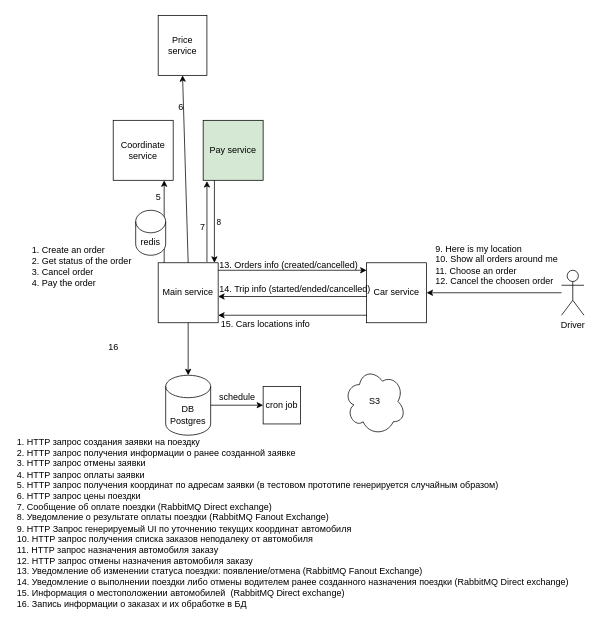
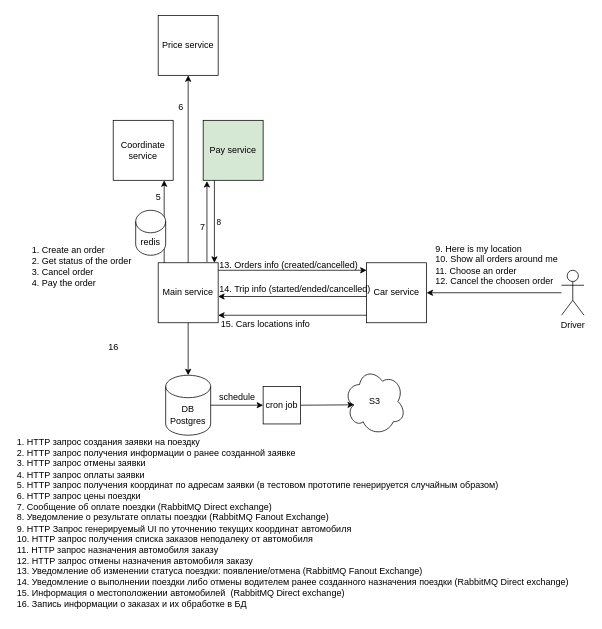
  <mxCell id="0" />
  <mxCell id="1" parent="0" />
  <mxCell id="2" value="Main service" style="whiteSpace=wrap;html=1;aspect=fixed;" parent="1" vertex="1"><mxGeometry x="210" y="350" width="80" height="80" as="geometry" /></mxCell>
  <mxCell id="3" value="Car service" style="whiteSpace=wrap;html=1;aspect=fixed;" parent="1" vertex="1"><mxGeometry x="488" y="350" width="80" height="80" as="geometry" /></mxCell>
  <mxCell id="4" value="Coordinate service" style="whiteSpace=wrap;html=1;aspect=fixed;" parent="1" vertex="1"><mxGeometry x="150" y="160" width="80" height="80" as="geometry" /></mxCell>
- <mxCell id="5" value="Price service" style="whiteSpace=wrap;html=1;aspect=fixed;" parent="1" vertex="1"><mxGeometry x="210" y="20" width="65" height="80" as="geometry" /></mxCell>
+ <mxCell id="5" value="Price service" style="whiteSpace=wrap;html=1;aspect=fixed;" parent="1" vertex="1"><mxGeometry x="210" y="20" width="80" height="80" as="geometry" /></mxCell>
  <mxCell id="6" value="Driver" style="shape=umlActor;verticalLabelPosition=bottom;verticalAlign=top;html=1;outlineConnect=0;" parent="1" vertex="1"><mxGeometry x="748" y="360" width="30" height="60" as="geometry" /></mxCell>
  <mxCell id="7" value="" style="endArrow=classic;html=1;rounded=0;entryX=1;entryY=0.5;entryDx=0;entryDy=0;" parent="1" source="6" target="3" edge="1"><mxGeometry width="50" height="50" relative="1" as="geometry"><mxPoint x="268" y="410" as="sourcePoint" /><mxPoint x="318" y="360" as="targetPoint" /></mxGeometry></mxCell>
  <mxCell id="8" value="1. Create an order&lt;div&gt;2. Get status of the order&lt;/div&gt;&lt;div&gt;3. Cancel order&lt;/div&gt;&lt;div&gt;4. Pay the order&lt;/div&gt;" style="text;html=1;align=left;verticalAlign=middle;resizable=0;points=[];autosize=1;strokeColor=none;fillColor=none;" parent="1" vertex="1"><mxGeometry x="40" y="320" width="160" height="70" as="geometry" /></mxCell>
  <mxCell id="9" value="Pay service" style="whiteSpace=wrap;html=1;aspect=fixed;fillColor=#d5e8d4;" parent="1" vertex="1"><mxGeometry x="270" y="160" width="80" height="80" as="geometry" /></mxCell>
  <mxCell id="10" value="" style="endArrow=classic;html=1;rounded=0;entryX=0.75;entryY=1;entryDx=0;entryDy=0;exitX=0;exitY=0;exitDx=0;exitDy=0;" parent="1" edge="1"><mxGeometry width="50" height="50" relative="1" as="geometry"><mxPoint x="218" y="350" as="sourcePoint" /><mxPoint x="218" y="240" as="targetPoint" /></mxGeometry></mxCell>
  <mxCell id="11" value="" style="endArrow=classic;html=1;rounded=0;entryX=0.5;entryY=1;entryDx=0;entryDy=0;exitX=0.5;exitY=0;exitDx=0;exitDy=0;" parent="1" source="2" target="5" edge="1"><mxGeometry width="50" height="50" relative="1" as="geometry"><mxPoint x="230" y="410" as="sourcePoint" /><mxPoint x="280" y="360" as="targetPoint" /></mxGeometry></mxCell>
  <mxCell id="12" value="" style="endArrow=classic;html=1;rounded=0;entryX=0.138;entryY=1.013;entryDx=0;entryDy=0;entryPerimeter=0;exitX=0.888;exitY=-0.012;exitDx=0;exitDy=0;exitPerimeter=0;" parent="1" edge="1"><mxGeometry width="50" height="50" relative="1" as="geometry"><mxPoint x="275.04" y="349.04" as="sourcePoint" /><mxPoint x="275.04" y="241.04" as="targetPoint" /></mxGeometry></mxCell>
  <mxCell id="13" value="" style="endArrow=classic;html=1;rounded=0;exitX=0.25;exitY=1;exitDx=0;exitDy=0;entryX=1;entryY=0;entryDx=0;entryDy=0;" parent="1" edge="1"><mxGeometry width="50" height="50" relative="1" as="geometry"><mxPoint x="285" y="240" as="sourcePoint" /><mxPoint x="285" y="350" as="targetPoint" /></mxGeometry></mxCell>
  <mxCell id="14" value="8" style="edgeLabel;html=1;align=center;verticalAlign=middle;resizable=0;points=[];" parent="13" vertex="1" connectable="0"><mxGeometry y="5" relative="1" as="geometry"><mxPoint as="offset" /></mxGeometry></mxCell>
  <mxCell id="15" value="redis" style="shape=cylinder3;whiteSpace=wrap;html=1;boundedLbl=1;backgroundOutline=1;size=15;" parent="1" vertex="1"><mxGeometry x="180" y="280" width="40" height="60" as="geometry" /></mxCell>
  <mxCell id="16" value="9. Here is my location&lt;div&gt;10. Show all orders around me&lt;/div&gt;&lt;div&gt;11. Choose an order&lt;/div&gt;&lt;div&gt;12. Cancel the choosen order&lt;/div&gt;" style="text;html=1;align=left;verticalAlign=middle;resizable=0;points=[];autosize=1;strokeColor=none;fillColor=none;" parent="1" vertex="1"><mxGeometry x="578" y="318" width="190" height="70" as="geometry" /></mxCell>
  <mxCell id="17" value="5" style="text;html=1;align=center;verticalAlign=middle;resizable=0;points=[];autosize=1;strokeColor=none;fillColor=none;" parent="1" vertex="1"><mxGeometry x="195" y="248" width="30" height="30" as="geometry" /></mxCell>
  <mxCell id="18" value="6" style="text;html=1;align=center;verticalAlign=middle;resizable=0;points=[];autosize=1;strokeColor=none;fillColor=none;" parent="1" vertex="1"><mxGeometry x="225" y="128" width="30" height="30" as="geometry" /></mxCell>
  <mxCell id="19" value="7" style="text;html=1;align=center;verticalAlign=middle;resizable=0;points=[];autosize=1;strokeColor=none;fillColor=none;" parent="1" vertex="1"><mxGeometry x="254" y="288" width="30" height="30" as="geometry" /></mxCell>
  <mxCell id="20" value="" style="endArrow=classic;html=1;rounded=0;entryX=0;entryY=0.5;entryDx=0;entryDy=0;exitX=1;exitY=0.5;exitDx=0;exitDy=0;" parent="1" edge="1"><mxGeometry width="50" height="50" relative="1" as="geometry"><mxPoint x="290" y="360" as="sourcePoint" /><mxPoint x="488" y="360" as="targetPoint" /></mxGeometry></mxCell>
  <mxCell id="21" value="13. Orders info (created/cancelled)" style="text;html=1;align=left;verticalAlign=middle;resizable=0;points=[];autosize=1;strokeColor=none;fillColor=none;" parent="1" vertex="1"><mxGeometry x="290" y="338" width="210" height="30" as="geometry" /></mxCell>
  <mxCell id="22" value="" style="endArrow=classic;html=1;rounded=0;exitX=0;exitY=0.75;exitDx=0;exitDy=0;entryX=1;entryY=0.75;entryDx=0;entryDy=0;" parent="1" edge="1"><mxGeometry width="50" height="50" relative="1" as="geometry"><mxPoint x="488" y="395" as="sourcePoint" /><mxPoint x="290" y="395" as="targetPoint" /></mxGeometry></mxCell>
  <mxCell id="23" value="14. Trip info (started/ended/cancelled)" style="text;html=1;align=left;verticalAlign=middle;resizable=0;points=[];autosize=1;strokeColor=none;fillColor=none;" parent="1" vertex="1"><mxGeometry x="290" y="370" width="220" height="30" as="geometry" /></mxCell>
  <mxCell id="24" value="DB Postgres" style="shape=cylinder3;whiteSpace=wrap;html=1;boundedLbl=1;backgroundOutline=1;size=15;" parent="1" vertex="1"><mxGeometry x="220" y="500" width="60" height="80" as="geometry" /></mxCell>
  <mxCell id="25" value="" style="endArrow=classic;html=1;rounded=0;entryX=0.5;entryY=0;entryDx=0;entryDy=0;entryPerimeter=0;exitX=0.5;exitY=1;exitDx=0;exitDy=0;" parent="1" source="2" target="24" edge="1"><mxGeometry width="50" height="50" relative="1" as="geometry"><mxPoint x="230" y="410" as="sourcePoint" /><mxPoint x="280" y="360" as="targetPoint" /></mxGeometry></mxCell>
  <mxCell id="26" value="16" style="text;html=1;align=center;verticalAlign=middle;resizable=0;points=[];autosize=1;strokeColor=none;fillColor=none;" parent="1" vertex="1"><mxGeometry x="130" y="448" width="40" height="30" as="geometry" /></mxCell>
  <mxCell id="27" value="cron job" style="whiteSpace=wrap;html=1;aspect=fixed;" parent="1" vertex="1"><mxGeometry x="350" y="515" width="50" height="50" as="geometry" /></mxCell>
  <mxCell id="28" value="" style="endArrow=classic;html=1;rounded=0;entryX=0;entryY=0.5;entryDx=0;entryDy=0;exitX=1;exitY=0.5;exitDx=0;exitDy=0;exitPerimeter=0;" parent="1" source="24" target="27" edge="1"><mxGeometry width="50" height="50" relative="1" as="geometry"><mxPoint x="230" y="410" as="sourcePoint" /><mxPoint x="280" y="360" as="targetPoint" /></mxGeometry></mxCell>
  <mxCell id="29" value="schedule" style="text;html=1;align=center;verticalAlign=middle;resizable=0;points=[];autosize=1;strokeColor=none;fillColor=none;" parent="1" vertex="1"><mxGeometry x="280" y="515" width="70" height="30" as="geometry" /></mxCell>
  <mxCell id="30" value="S3" style="shape=cloud;whiteSpace=wrap;html=1;" parent="1" vertex="1"><mxGeometry x="458" y="490" width="82" height="90" as="geometry" /></mxCell>
+ <mxCell id="31" value="" style="endArrow=classic;html=1;rounded=0;exitX=1;exitY=0.5;exitDx=0;exitDy=0;entryX=0.16;entryY=0.55;entryDx=0;entryDy=0;entryPerimeter=0;" parent="1" source="27" target="30" edge="1"><mxGeometry width="50" height="50" relative="1" as="geometry"><mxPoint x="230" y="410" as="sourcePoint" /><mxPoint x="465" y="536" as="targetPoint" /></mxGeometry></mxCell>
  <mxCell id="32" value="1. HTTP запрос создания заявки на поездку&lt;br&gt;2. HTTP запрос получения информации о ранее созданной заявке&lt;br&gt;3. HTTP запрос отмены заявки&lt;br&gt;4. HTTP запрос оплаты заявки&lt;br&gt;5. HTTP запрос получения координат по адресам заявки (в тестовом прототипе генерируется случайным образом)&lt;br&gt;6. HTTP запрос цены поездки&lt;br&gt;7. Сообщение об оплате поездки (RabbitMQ Direct exchange)&lt;br&gt;8. Уведомление о результате оплаты поездки (RabbitMQ Fanout Exchange)&lt;br&gt;9. HTTP Запрос генерируемый UI по уточнению текущих координат автомобиля&lt;br&gt;10. HTTP запрос получения списка заказов неподалеку от автомобиля&lt;br&gt;11. HTTP запрос назначения автомобиля заказу&lt;br&gt;12. HTTP запрос отмены назначения автомобиля заказу&lt;br&gt;13. Уведомление об изменении статуса поездки: появление/отмена (RabbitMQ Fanout Exchange)&lt;br&gt;14. Уведомление о выполнении поездки&amp;nbsp;либо отмены водителем ранее созданного назначения поездки (RabbitMQ Direct exchange)&lt;br&gt;15. Информация о местоположении автомобилей&amp;nbsp;&amp;nbsp;(RabbitMQ Direct exchange)&lt;br&gt;16. Запись информации о заказах и их обработке в БД" style="text;html=1;align=left;verticalAlign=middle;resizable=0;points=[];autosize=1;strokeColor=none;fillColor=none;" parent="1" vertex="1"><mxGeometry x="20" y="577" width="760" height="240" as="geometry" /></mxCell>
  <mxCell id="33" value="" style="endArrow=classic;html=1;entryX=1;entryY=1;entryDx=0;entryDy=0;exitX=0;exitY=1;exitDx=0;exitDy=0;" edge="1" parent="1"><mxGeometry width="50" height="50" relative="1" as="geometry"><mxPoint x="488" y="420" as="sourcePoint" /><mxPoint x="290" y="420" as="targetPoint" /></mxGeometry></mxCell>
  <mxCell id="34" value="15. Cars locations info" style="text;html=1;align=left;verticalAlign=middle;resizable=0;points=[];autosize=1;strokeColor=none;fillColor=none;" vertex="1" parent="1"><mxGeometry x="292" y="417" width="140" height="30" as="geometry" /></mxCell>
